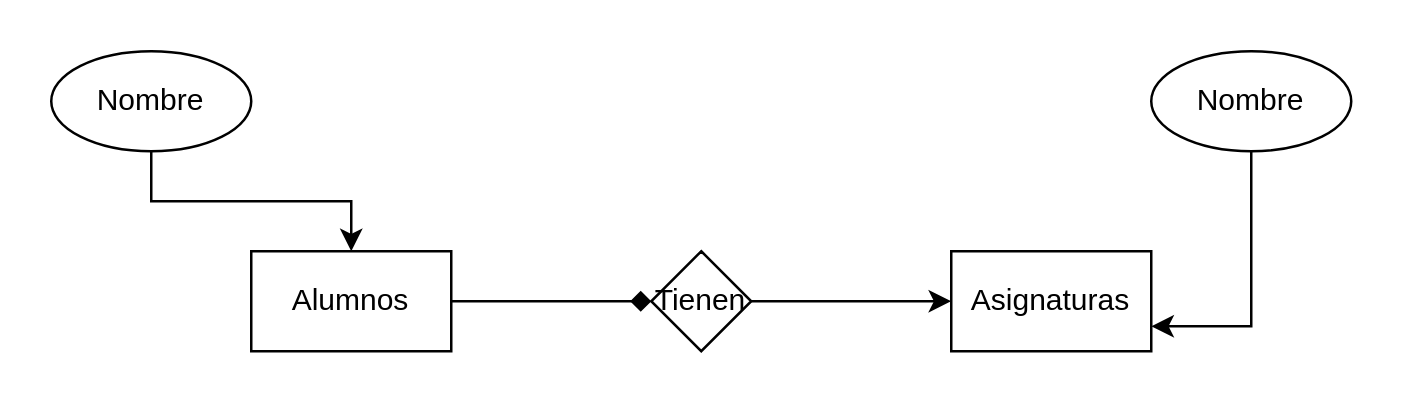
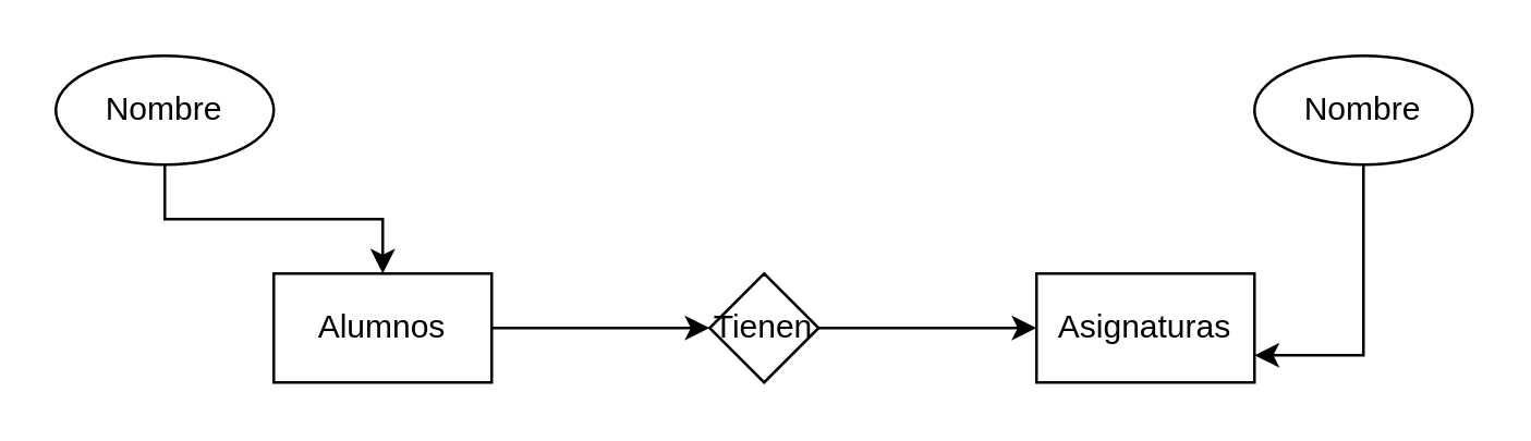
  <mxCell id="0" />
  <mxCell id="1" parent="0" />
- <mxCell id="2" style="edgeStyle=orthogonalEdgeStyle;rounded=0;orthogonalLoop=1;jettySize=auto;html=1;endArrow=diamond;" edge="1" parent="1" source="3" target="6"><mxGeometry relative="1" as="geometry" /></mxCell>
+ <mxCell id="2" style="edgeStyle=orthogonalEdgeStyle;rounded=0;orthogonalLoop=1;jettySize=auto;html=1;" edge="1" parent="1" source="3" target="6"><mxGeometry relative="1" as="geometry" /></mxCell>
  <mxCell id="3" value="Alumnos" style="rounded=0;whiteSpace=wrap;html=1;" vertex="1" parent="1"><mxGeometry x="100" y="100" width="80" height="40" as="geometry" /></mxCell>
  <mxCell id="4" value="Asignaturas" style="rounded=0;whiteSpace=wrap;html=1;" vertex="1" parent="1"><mxGeometry x="380" y="100" width="80" height="40" as="geometry" /></mxCell>
  <mxCell id="5" style="edgeStyle=orthogonalEdgeStyle;rounded=0;orthogonalLoop=1;jettySize=auto;html=1;" edge="1" parent="1" source="6" target="4"><mxGeometry relative="1" as="geometry" /></mxCell>
  <mxCell id="6" value="Tienen" style="rhombus;whiteSpace=wrap;html=1;" vertex="1" parent="1"><mxGeometry x="260" y="100" width="40" height="40" as="geometry" /></mxCell>
  <mxCell id="7" style="edgeStyle=orthogonalEdgeStyle;rounded=0;orthogonalLoop=1;jettySize=auto;html=1;" edge="1" parent="1" source="8" target="3"><mxGeometry relative="1" as="geometry" /></mxCell>
  <mxCell id="8" value="Nombre" style="ellipse;whiteSpace=wrap;html=1;" vertex="1" parent="1"><mxGeometry x="20" y="20" width="80" height="40" as="geometry" /></mxCell>
  <mxCell id="9" style="edgeStyle=orthogonalEdgeStyle;rounded=0;orthogonalLoop=1;jettySize=auto;html=1;entryX=1;entryY=0.75;entryDx=0;entryDy=0;" edge="1" parent="1" source="10" target="4"><mxGeometry relative="1" as="geometry" /></mxCell>
  <mxCell id="10" value="Nombre" style="ellipse;whiteSpace=wrap;html=1;" vertex="1" parent="1"><mxGeometry x="460" y="20" width="80" height="40" as="geometry" /></mxCell>
